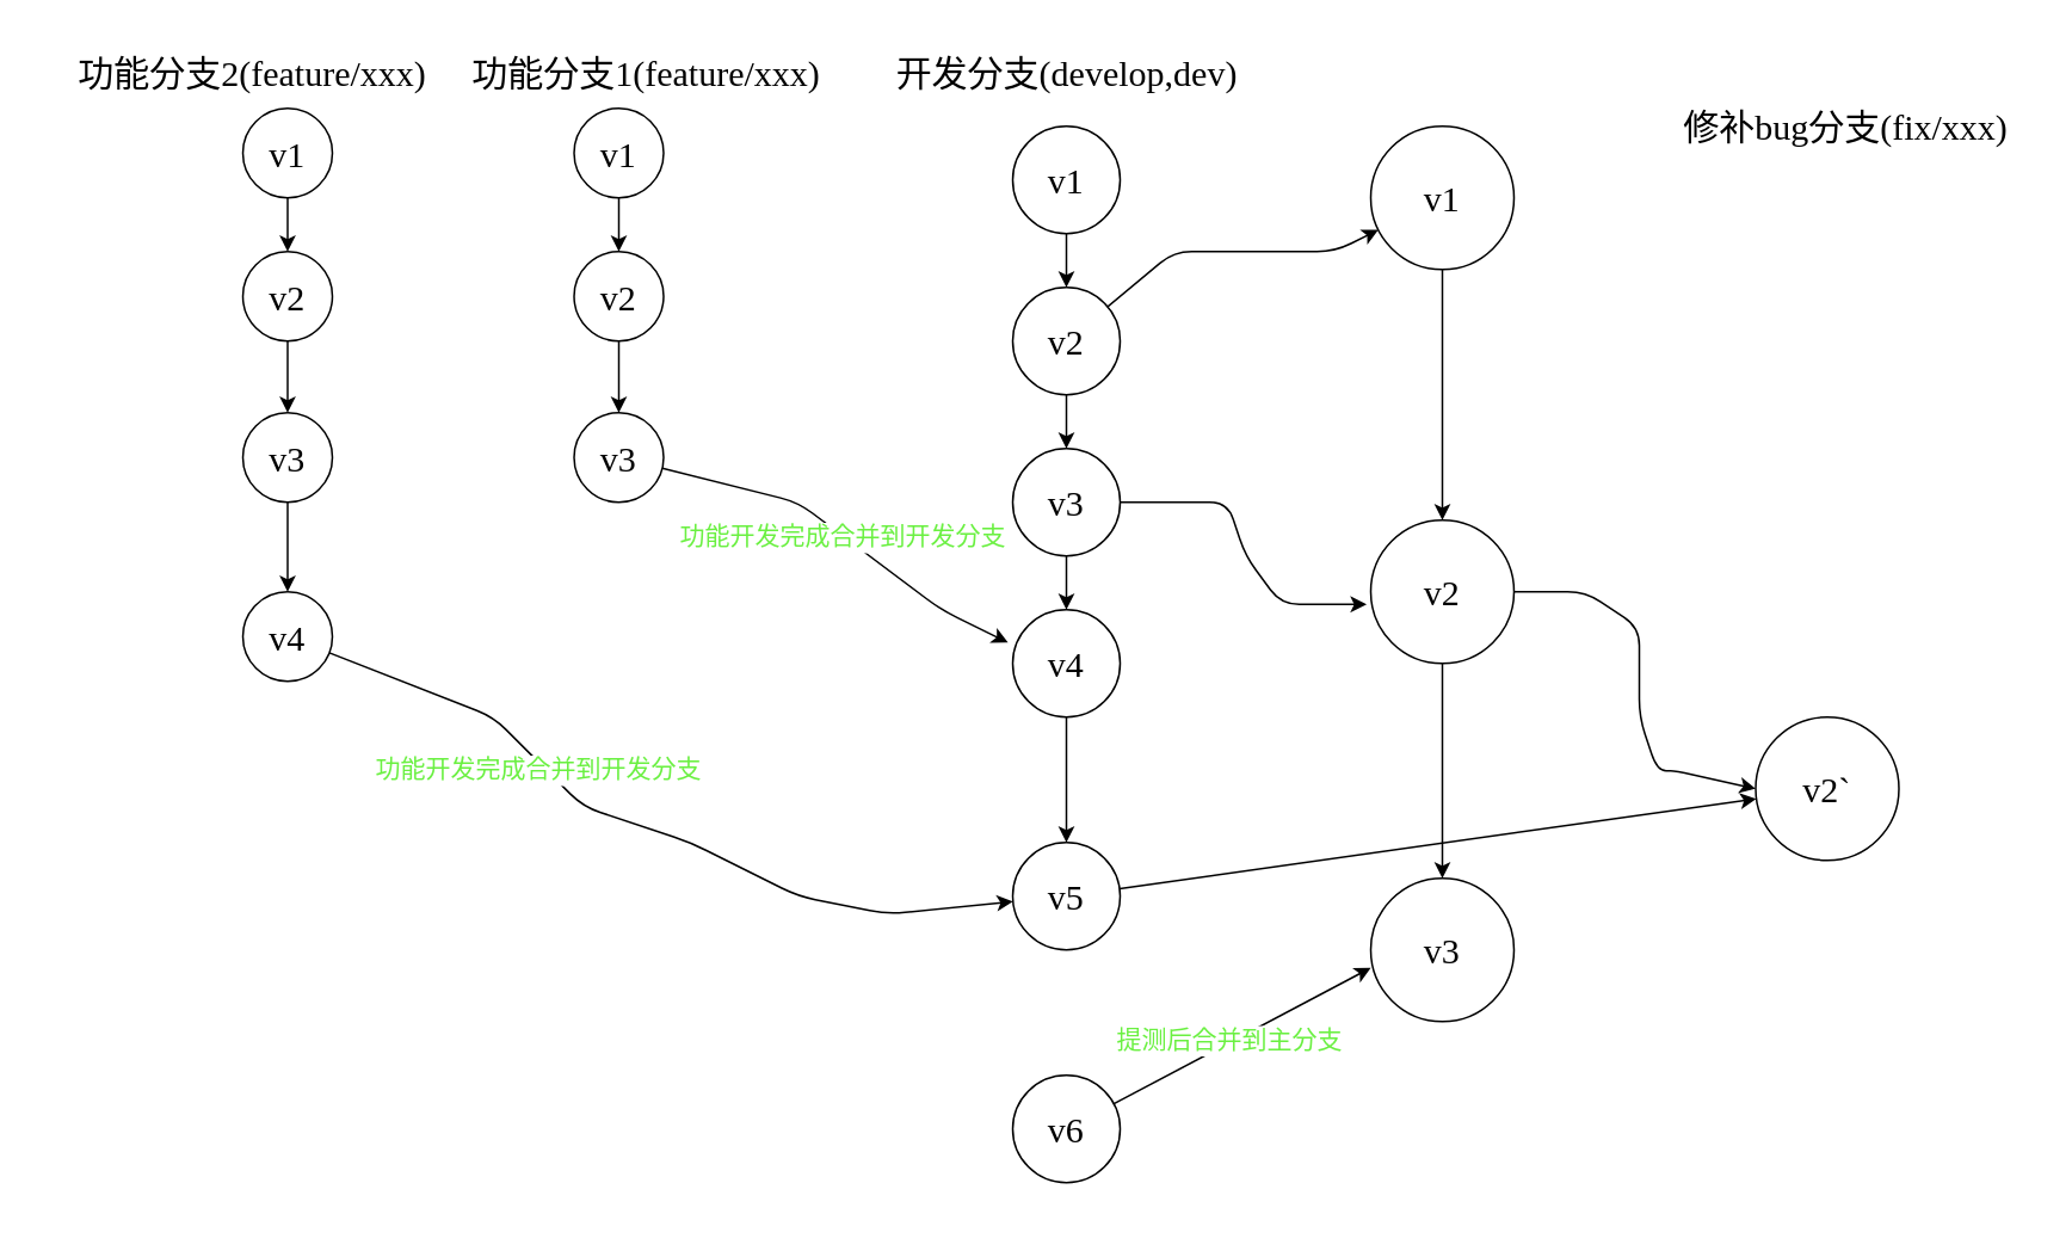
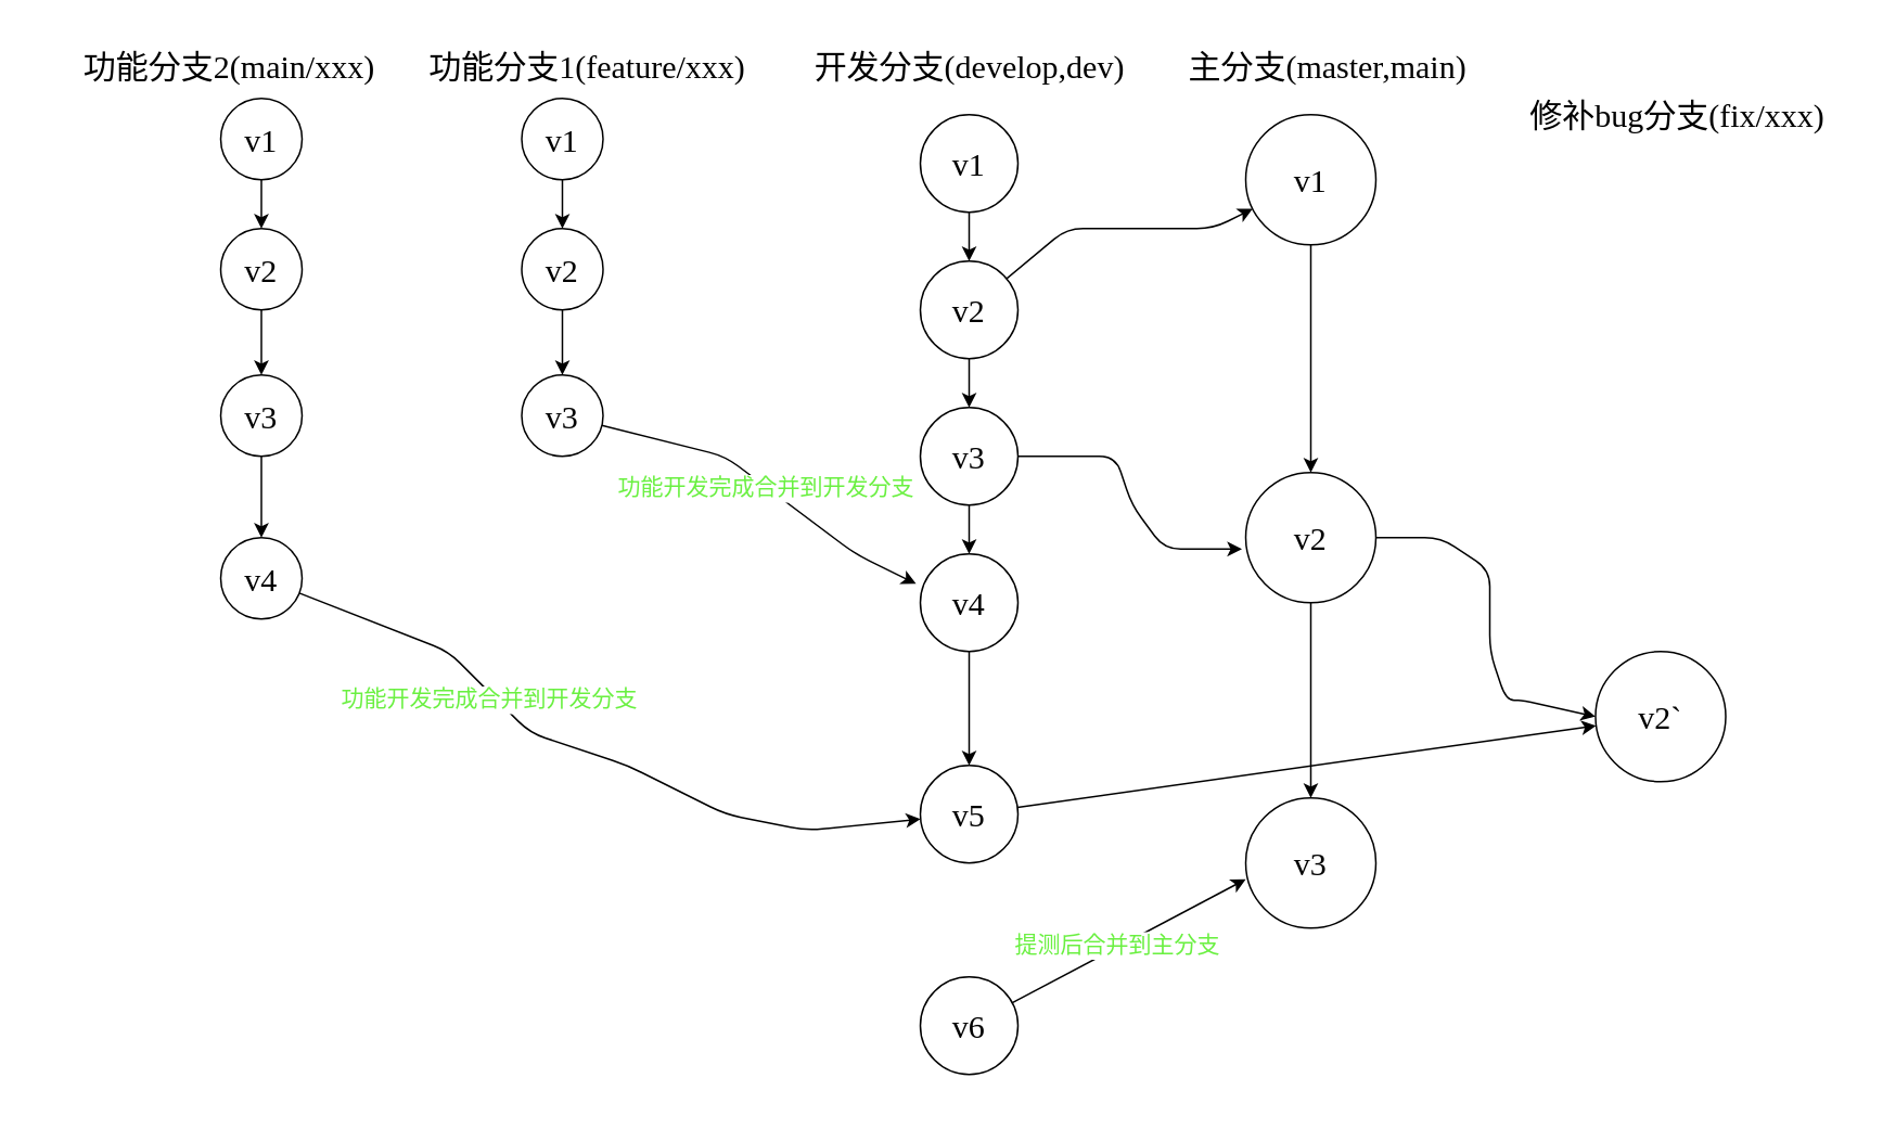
  <mxCell id="0" />
  <mxCell id="1" parent="0" />
  <mxCell id="2" style="edgeStyle=none;hachureGap=4;html=1;entryX=0.5;entryY=0;entryDx=0;entryDy=0;fontFamily=Architects Daughter;fontSource=https%3A%2F%2Ffonts.googleapis.com%2Fcss%3Ffamily%3DArchitects%2BDaughter;fontSize=16;rounded=1;" edge="1" parent="1" source="3" target="7"><mxGeometry relative="1" as="geometry" /></mxCell>
  <mxCell id="3" value="v1" style="ellipse;whiteSpace=wrap;html=1;hachureGap=4;fontFamily=Architects Daughter;fontSource=https%3A%2F%2Ffonts.googleapis.com%2Fcss%3Ffamily%3DArchitects%2BDaughter;fontSize=20;rounded=1;" vertex="1" parent="1"><mxGeometry x="765" y="70" width="80" height="80" as="geometry" /></mxCell>
+ <mxCell id="4" value="主分支(master,main)" style="text;html=1;align=center;verticalAlign=middle;resizable=0;points=[];autosize=1;strokeColor=none;fillColor=none;fontSize=20;fontFamily=Architects Daughter;hachureGap=4;fontSource=https%3A%2F%2Ffonts.googleapis.com%2Fcss%3Ffamily%3DArchitects%2BDaughter;rounded=1;" vertex="1" parent="1"><mxGeometry x="715" y="20" width="200" height="40" as="geometry" /></mxCell>
  <mxCell id="5" style="edgeStyle=none;hachureGap=4;html=1;entryX=0;entryY=0.5;entryDx=0;entryDy=0;fontFamily=Architects Daughter;fontSource=https%3A%2F%2Ffonts.googleapis.com%2Fcss%3Ffamily%3DArchitects%2BDaughter;fontSize=16;rounded=1;" edge="1" parent="1" source="7" target="42"><mxGeometry relative="1" as="geometry"><Array as="points"><mxPoint x="885" y="330" /><mxPoint x="915" y="350" /><mxPoint x="915" y="400" /><mxPoint x="925" y="430" /><mxPoint x="935" y="430" /></Array></mxGeometry></mxCell>
  <mxCell id="6" style="edgeStyle=none;hachureGap=4;html=1;entryX=0.5;entryY=0;entryDx=0;entryDy=0;fontFamily=Architects Daughter;fontSource=https%3A%2F%2Ffonts.googleapis.com%2Fcss%3Ffamily%3DArchitects%2BDaughter;fontSize=16;rounded=1;" edge="1" parent="1" source="7" target="43"><mxGeometry relative="1" as="geometry" /></mxCell>
  <mxCell id="7" value="v2" style="ellipse;whiteSpace=wrap;html=1;hachureGap=4;fontFamily=Architects Daughter;fontSource=https%3A%2F%2Ffonts.googleapis.com%2Fcss%3Ffamily%3DArchitects%2BDaughter;fontSize=20;rounded=1;" vertex="1" parent="1"><mxGeometry x="765" y="290" width="80" height="80" as="geometry" /></mxCell>
  <mxCell id="8" value="" style="edgeStyle=none;hachureGap=4;html=1;fontFamily=Architects Daughter;fontSource=https%3A%2F%2Ffonts.googleapis.com%2Fcss%3Ffamily%3DArchitects%2BDaughter;fontSize=16;rounded=1;" edge="1" parent="1" source="9" target="13"><mxGeometry relative="1" as="geometry" /></mxCell>
  <mxCell id="9" value="v1" style="ellipse;whiteSpace=wrap;html=1;hachureGap=4;fontFamily=Architects Daughter;fontSource=https%3A%2F%2Ffonts.googleapis.com%2Fcss%3Ffamily%3DArchitects%2BDaughter;fontSize=20;rounded=1;" vertex="1" parent="1"><mxGeometry x="565" y="70" width="60" height="60" as="geometry" /></mxCell>
  <mxCell id="10" value="开发分支(develop,dev)" style="text;html=1;align=center;verticalAlign=middle;resizable=0;points=[];autosize=1;strokeColor=none;fillColor=none;fontSize=20;fontFamily=Architects Daughter;hachureGap=4;fontSource=https%3A%2F%2Ffonts.googleapis.com%2Fcss%3Ffamily%3DArchitects%2BDaughter;rounded=1;" vertex="1" parent="1"><mxGeometry x="485" y="20" width="220" height="40" as="geometry" /></mxCell>
  <mxCell id="11" style="edgeStyle=none;hachureGap=4;html=1;fontFamily=Architects Daughter;fontSource=https%3A%2F%2Ffonts.googleapis.com%2Fcss%3Ffamily%3DArchitects%2BDaughter;fontSize=16;rounded=1;" edge="1" parent="1" source="13" target="3"><mxGeometry relative="1" as="geometry"><Array as="points"><mxPoint x="655" y="140" /><mxPoint x="745" y="140" /></Array></mxGeometry></mxCell>
  <mxCell id="12" value="" style="edgeStyle=none;hachureGap=4;html=1;fontFamily=Architects Daughter;fontSource=https%3A%2F%2Ffonts.googleapis.com%2Fcss%3Ffamily%3DArchitects%2BDaughter;fontSize=16;rounded=1;" edge="1" parent="1" source="13" target="15"><mxGeometry relative="1" as="geometry" /></mxCell>
  <mxCell id="13" value="v2" style="ellipse;whiteSpace=wrap;html=1;hachureGap=4;fontFamily=Architects Daughter;fontSource=https%3A%2F%2Ffonts.googleapis.com%2Fcss%3Ffamily%3DArchitects%2BDaughter;fontSize=20;rounded=1;" vertex="1" parent="1"><mxGeometry x="565" y="160" width="60" height="60" as="geometry" /></mxCell>
  <mxCell id="14" style="edgeStyle=none;hachureGap=4;html=1;entryX=0.5;entryY=0;entryDx=0;entryDy=0;fontFamily=Architects Daughter;fontSource=https%3A%2F%2Ffonts.googleapis.com%2Fcss%3Ffamily%3DArchitects%2BDaughter;fontSize=16;rounded=1;" edge="1" parent="1" source="15" target="18"><mxGeometry relative="1" as="geometry" /></mxCell>
  <mxCell id="15" value="v3" style="ellipse;whiteSpace=wrap;html=1;hachureGap=4;fontFamily=Architects Daughter;fontSource=https%3A%2F%2Ffonts.googleapis.com%2Fcss%3Ffamily%3DArchitects%2BDaughter;fontSize=20;rounded=1;" vertex="1" parent="1"><mxGeometry x="565" y="250" width="60" height="60" as="geometry" /></mxCell>
  <mxCell id="16" style="edgeStyle=none;hachureGap=4;html=1;entryX=-0.029;entryY=0.588;entryDx=0;entryDy=0;fontFamily=Architects Daughter;fontSource=https%3A%2F%2Ffonts.googleapis.com%2Fcss%3Ffamily%3DArchitects%2BDaughter;fontSize=16;entryPerimeter=0;exitX=1;exitY=0.5;exitDx=0;exitDy=0;rounded=1;" edge="1" parent="1" source="15" target="7"><mxGeometry relative="1" as="geometry"><Array as="points"><mxPoint x="685" y="280" /><mxPoint x="695" y="310" /><mxPoint x="715" y="337" /></Array></mxGeometry></mxCell>
  <mxCell id="17" style="edgeStyle=none;hachureGap=4;html=1;fontFamily=Architects Daughter;fontSource=https%3A%2F%2Ffonts.googleapis.com%2Fcss%3Ffamily%3DArchitects%2BDaughter;fontSize=16;rounded=1;" edge="1" parent="1" source="18" target="27"><mxGeometry relative="1" as="geometry" /></mxCell>
  <mxCell id="18" value="v4" style="ellipse;whiteSpace=wrap;html=1;hachureGap=4;fontFamily=Architects Daughter;fontSource=https%3A%2F%2Ffonts.googleapis.com%2Fcss%3Ffamily%3DArchitects%2BDaughter;fontSize=20;rounded=1;" vertex="1" parent="1"><mxGeometry x="565" y="340" width="60" height="60" as="geometry" /></mxCell>
  <mxCell id="19" value="功能分支1(feature/xxx)" style="text;html=1;align=center;verticalAlign=middle;resizable=0;points=[];autosize=1;strokeColor=none;fillColor=none;fontSize=20;fontFamily=Architects Daughter;hachureGap=4;fontSource=https%3A%2F%2Ffonts.googleapis.com%2Fcss%3Ffamily%3DArchitects%2BDaughter;rounded=1;" vertex="1" parent="1"><mxGeometry x="245" y="20" width="230" height="40" as="geometry" /></mxCell>
  <mxCell id="20" value="" style="edgeStyle=none;hachureGap=4;html=1;fontFamily=Architects Daughter;fontSource=https%3A%2F%2Ffonts.googleapis.com%2Fcss%3Ffamily%3DArchitects%2BDaughter;fontSize=16;rounded=1;" edge="1" parent="1" source="21" target="23"><mxGeometry relative="1" as="geometry" /></mxCell>
  <mxCell id="21" value="v1" style="ellipse;whiteSpace=wrap;html=1;hachureGap=4;fontFamily=Architects Daughter;fontSource=https%3A%2F%2Ffonts.googleapis.com%2Fcss%3Ffamily%3DArchitects%2BDaughter;fontSize=20;rounded=1;" vertex="1" parent="1"><mxGeometry x="320" y="60" width="50" height="50" as="geometry" /></mxCell>
  <mxCell id="22" value="" style="edgeStyle=none;hachureGap=4;html=1;fontFamily=Architects Daughter;fontSource=https%3A%2F%2Ffonts.googleapis.com%2Fcss%3Ffamily%3DArchitects%2BDaughter;fontSize=16;rounded=1;" edge="1" parent="1" source="23" target="25"><mxGeometry relative="1" as="geometry" /></mxCell>
  <mxCell id="23" value="v2" style="ellipse;whiteSpace=wrap;html=1;hachureGap=4;fontFamily=Architects Daughter;fontSource=https%3A%2F%2Ffonts.googleapis.com%2Fcss%3Ffamily%3DArchitects%2BDaughter;fontSize=20;rounded=1;" vertex="1" parent="1"><mxGeometry x="320" y="140" width="50" height="50" as="geometry" /></mxCell>
  <mxCell id="24" style="edgeStyle=none;hachureGap=4;html=1;fontFamily=Architects Daughter;fontSource=https%3A%2F%2Ffonts.googleapis.com%2Fcss%3Ffamily%3DArchitects%2BDaughter;fontSize=16;entryX=-0.044;entryY=0.306;entryDx=0;entryDy=0;entryPerimeter=0;rounded=1;" edge="1" parent="1" source="25" target="18"><mxGeometry relative="1" as="geometry"><mxPoint x="575" y="500" as="targetPoint" /><Array as="points"><mxPoint x="445" y="280" /><mxPoint x="525" y="340" /></Array></mxGeometry></mxCell>
  <mxCell id="25" value="v3" style="ellipse;whiteSpace=wrap;html=1;hachureGap=4;fontFamily=Architects Daughter;fontSource=https%3A%2F%2Ffonts.googleapis.com%2Fcss%3Ffamily%3DArchitects%2BDaughter;fontSize=20;rounded=1;" vertex="1" parent="1"><mxGeometry x="320" y="230" width="50" height="50" as="geometry" /></mxCell>
  <mxCell id="26" style="edgeStyle=none;hachureGap=4;html=1;fontFamily=Architects Daughter;fontSource=https%3A%2F%2Ffonts.googleapis.com%2Fcss%3Ffamily%3DArchitects%2BDaughter;fontSize=16;rounded=1;" edge="1" parent="1" source="27" target="42"><mxGeometry relative="1" as="geometry" /></mxCell>
  <mxCell id="27" value="v5" style="ellipse;whiteSpace=wrap;html=1;hachureGap=4;fontFamily=Architects Daughter;fontSource=https%3A%2F%2Ffonts.googleapis.com%2Fcss%3Ffamily%3DArchitects%2BDaughter;fontSize=20;rounded=1;" vertex="1" parent="1"><mxGeometry x="565" y="470" width="60" height="60" as="geometry" /></mxCell>
  <mxCell id="28" value="" style="edgeStyle=none;hachureGap=4;html=1;fontFamily=Architects Daughter;fontSource=https%3A%2F%2Ffonts.googleapis.com%2Fcss%3Ffamily%3DArchitects%2BDaughter;fontSize=16;rounded=1;" edge="1" parent="1" source="29" target="31"><mxGeometry relative="1" as="geometry" /></mxCell>
  <mxCell id="29" value="v1" style="ellipse;whiteSpace=wrap;html=1;hachureGap=4;fontFamily=Architects Daughter;fontSource=https%3A%2F%2Ffonts.googleapis.com%2Fcss%3Ffamily%3DArchitects%2BDaughter;fontSize=20;rounded=1;" vertex="1" parent="1"><mxGeometry x="135" y="60" width="50" height="50" as="geometry" /></mxCell>
  <mxCell id="30" value="" style="edgeStyle=none;hachureGap=4;html=1;fontFamily=Architects Daughter;fontSource=https%3A%2F%2Ffonts.googleapis.com%2Fcss%3Ffamily%3DArchitects%2BDaughter;fontSize=16;rounded=1;" edge="1" parent="1" source="31" target="33"><mxGeometry relative="1" as="geometry" /></mxCell>
  <mxCell id="31" value="v2" style="ellipse;whiteSpace=wrap;html=1;hachureGap=4;fontFamily=Architects Daughter;fontSource=https%3A%2F%2Ffonts.googleapis.com%2Fcss%3Ffamily%3DArchitects%2BDaughter;fontSize=20;rounded=1;" vertex="1" parent="1"><mxGeometry x="135" y="140" width="50" height="50" as="geometry" /></mxCell>
  <mxCell id="32" style="edgeStyle=none;hachureGap=4;html=1;entryX=0.5;entryY=0;entryDx=0;entryDy=0;fontFamily=Architects Daughter;fontSource=https%3A%2F%2Ffonts.googleapis.com%2Fcss%3Ffamily%3DArchitects%2BDaughter;fontSize=16;rounded=1;" edge="1" parent="1" source="33" target="37"><mxGeometry relative="1" as="geometry" /></mxCell>
  <mxCell id="33" value="v3" style="ellipse;whiteSpace=wrap;html=1;hachureGap=4;fontFamily=Architects Daughter;fontSource=https%3A%2F%2Ffonts.googleapis.com%2Fcss%3Ffamily%3DArchitects%2BDaughter;fontSize=20;rounded=1;" vertex="1" parent="1"><mxGeometry x="135" y="230" width="50" height="50" as="geometry" /></mxCell>
- <mxCell id="34" value="功能分支2(feature/xxx)" style="text;html=1;align=center;verticalAlign=middle;resizable=0;points=[];autosize=1;strokeColor=none;fillColor=none;fontSize=20;fontFamily=Architects Daughter;hachureGap=4;fontSource=https%3A%2F%2Ffonts.googleapis.com%2Fcss%3Ffamily%3DArchitects%2BDaughter;rounded=1;" vertex="1" parent="1"><mxGeometry x="20" y="20" width="240" height="40" as="geometry" /></mxCell>
+ <mxCell id="34" value="功能分支2(main/xxx)" style="text;html=1;align=center;verticalAlign=middle;resizable=0;points=[];autosize=1;strokeColor=none;fillColor=none;fontSize=20;fontFamily=Architects Daughter;hachureGap=4;fontSource=https%3A%2F%2Ffonts.googleapis.com%2Fcss%3Ffamily%3DArchitects%2BDaughter;rounded=1;" vertex="1" parent="1"><mxGeometry x="20" y="20" width="240" height="40" as="geometry" /></mxCell>
  <mxCell id="35" style="edgeStyle=none;hachureGap=4;html=1;fontFamily=Architects Daughter;fontSource=https%3A%2F%2Ffonts.googleapis.com%2Fcss%3Ffamily%3DArchitects%2BDaughter;fontSize=16;startArrow=none;rounded=1;" edge="1" parent="1" source="40"><mxGeometry relative="1" as="geometry"><mxPoint x="595" y="630" as="targetPoint" /></mxGeometry></mxCell>
  <mxCell id="36" style="edgeStyle=none;hachureGap=4;html=1;fontFamily=Architects Daughter;fontSource=https%3A%2F%2Ffonts.googleapis.com%2Fcss%3Ffamily%3DArchitects%2BDaughter;fontSize=16;rounded=1;" edge="1" parent="1" source="37" target="27"><mxGeometry relative="1" as="geometry"><Array as="points"><mxPoint x="275" y="400" /><mxPoint x="325" y="450" /><mxPoint x="385" y="470" /><mxPoint x="445" y="500" /><mxPoint x="495" y="510" /></Array></mxGeometry></mxCell>
  <mxCell id="37" value="v4" style="ellipse;whiteSpace=wrap;html=1;hachureGap=4;fontFamily=Architects Daughter;fontSource=https%3A%2F%2Ffonts.googleapis.com%2Fcss%3Ffamily%3DArchitects%2BDaughter;fontSize=20;rounded=1;" vertex="1" parent="1"><mxGeometry x="135" y="330" width="50" height="50" as="geometry" /></mxCell>
  <mxCell id="38" style="edgeStyle=none;hachureGap=4;html=1;entryX=0;entryY=0.625;entryDx=0;entryDy=0;entryPerimeter=0;fontFamily=Architects Daughter;fontSource=https%3A%2F%2Ffonts.googleapis.com%2Fcss%3Ffamily%3DArchitects%2BDaughter;fontSize=16;rounded=1;" edge="1" parent="1" source="40" target="43"><mxGeometry relative="1" as="geometry" /></mxCell>
  <mxCell id="39" value="提测后合并到主分支" style="edgeLabel;html=1;align=center;verticalAlign=middle;resizable=0;points=[];fontSize=14;fontFamily=Architects Daughter;fontColor=#6AF041;rounded=1;" vertex="1" connectable="0" parent="38"><mxGeometry x="-0.419" y="2" relative="1" as="geometry"><mxPoint x="23" y="-12" as="offset" /></mxGeometry></mxCell>
  <mxCell id="40" value="v6" style="ellipse;whiteSpace=wrap;html=1;hachureGap=4;fontFamily=Architects Daughter;fontSource=https%3A%2F%2Ffonts.googleapis.com%2Fcss%3Ffamily%3DArchitects%2BDaughter;fontSize=20;rounded=1;" vertex="1" parent="1"><mxGeometry x="565" y="600" width="60" height="60" as="geometry" /></mxCell>
  <mxCell id="41" value="修补bug分支(fix/xxx)" style="text;html=1;align=center;verticalAlign=middle;resizable=0;points=[];autosize=1;strokeColor=none;fillColor=none;fontSize=20;fontFamily=Architects Daughter;hachureGap=4;fontSource=https%3A%2F%2Ffonts.googleapis.com%2Fcss%3Ffamily%3DArchitects%2BDaughter;rounded=1;" vertex="1" parent="1"><mxGeometry x="925" y="50" width="210" height="40" as="geometry" /></mxCell>
  <mxCell id="42" value="v2`" style="ellipse;whiteSpace=wrap;html=1;hachureGap=4;fontFamily=Architects Daughter;fontSource=https%3A%2F%2Ffonts.googleapis.com%2Fcss%3Ffamily%3DArchitects%2BDaughter;fontSize=20;rounded=1;" vertex="1" parent="1"><mxGeometry x="980" y="400" width="80" height="80" as="geometry" /></mxCell>
  <mxCell id="43" value="v3" style="ellipse;whiteSpace=wrap;html=1;hachureGap=4;fontFamily=Architects Daughter;fontSource=https%3A%2F%2Ffonts.googleapis.com%2Fcss%3Ffamily%3DArchitects%2BDaughter;fontSize=20;rounded=1;" vertex="1" parent="1"><mxGeometry x="765" y="490" width="80" height="80" as="geometry" /></mxCell>
  <mxCell id="44" value="功能开发完成合并到开发分支" style="edgeLabel;html=1;align=center;verticalAlign=middle;resizable=0;points=[];fontSize=14;fontFamily=Architects Daughter;fontColor=#6AF041;rounded=1;" vertex="1" connectable="0" parent="1"><mxGeometry x="684.996" y="549.995" as="geometry"><mxPoint x="-215" y="-250" as="offset" /></mxGeometry></mxCell>
  <mxCell id="45" value="功能开发完成合并到开发分支" style="edgeLabel;html=1;align=center;verticalAlign=middle;resizable=0;points=[];fontSize=14;fontFamily=Architects Daughter;fontColor=#6AF041;rounded=1;" vertex="1" connectable="0" parent="1"><mxGeometry x="514.996" y="679.995" as="geometry"><mxPoint x="-215" y="-250" as="offset" /></mxGeometry></mxCell>
